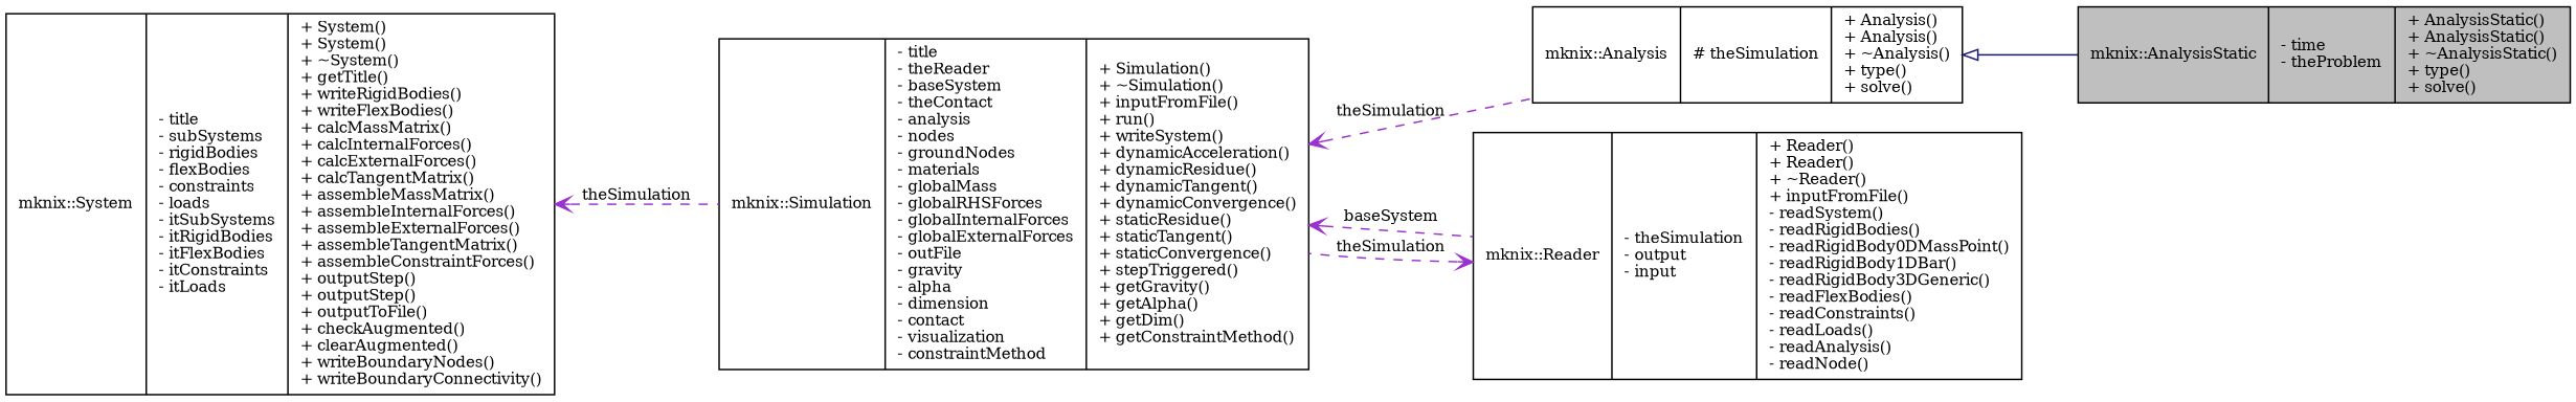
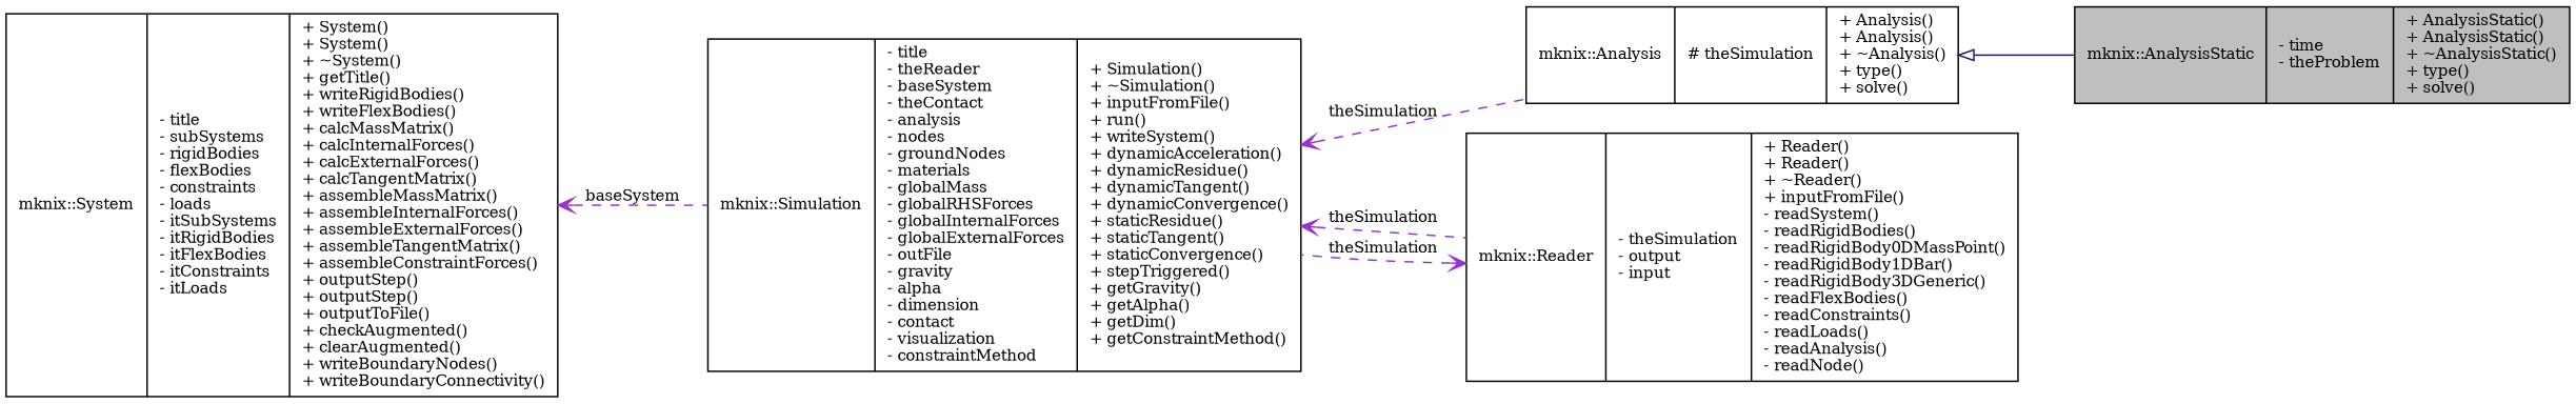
  digraph {
    fontname="DejaVu Serif"
    rankdir=LR
    node [color=black fillcolor=white fontname="DejaVu Serif" fontsize=10 shape=record style=filled]
    edge [arrowtail=open color=darkorchid3 dir=back fontname="DejaVu Serif" fontsize=10 labelfontname="FreeSans.ttf" labelfontsize=10 style=dashed]
    n1 [fillcolor=grey75 fontcolor=black height=0.2 label="{mknix::AnalysisStatic\n|- time\l- theProblem\l|+ AnalysisStatic()\l+ AnalysisStatic()\l+ ~AnalysisStatic()\l+ type()\l+ solve()\l}" width=0.4]
    n2 [height=0.2 label="{mknix::Analysis\n|# theSimulation\l|+ Analysis()\l+ Analysis()\l+ ~Analysis()\l+ type()\l+ solve()\l}" width=0.4]
    n3 [height=0.2 label="{mknix::Simulation\n|- title\l- theReader\l- baseSystem\l- theContact\l- analysis\l- nodes\l- groundNodes\l- materials\l- globalMass\l- globalRHSForces\l- globalInternalForces\l- globalExternalForces\l- outFile\l- gravity\l- alpha\l- dimension\l- contact\l- visualization\l- constraintMethod\l|+ Simulation()\l+ ~Simulation()\l+ inputFromFile()\l+ run()\l+ writeSystem()\l+ dynamicAcceleration()\l+ dynamicResidue()\l+ dynamicTangent()\l+ dynamicConvergence()\l+ staticResidue()\l+ staticTangent()\l+ staticConvergence()\l+ stepTriggered()\l+ getGravity()\l+ getAlpha()\l+ getDim()\l+ getConstraintMethod()\l}" width=0.4]
    n4 [height=0.2 label="{mknix::Reader\n|- theSimulation\l- output\l- input\l|+ Reader()\l+ Reader()\l+ ~Reader()\l+ inputFromFile()\l- readSystem()\l- readRigidBodies()\l- readRigidBody0DMassPoint()\l- readRigidBody1DBar()\l- readRigidBody3DGeneric()\l- readFlexBodies()\l- readConstraints()\l- readLoads()\l- readAnalysis()\l- readNode()\l}" width=0.4]
    n5 [height=0.2 label="{mknix::System\n|- title\l- subSystems\l- rigidBodies\l- flexBodies\l- constraints\l- loads\l- itSubSystems\l- itRigidBodies\l- itFlexBodies\l- itConstraints\l- itLoads\l|+ System()\l+ System()\l+ ~System()\l+ getTitle()\l+ writeRigidBodies()\l+ writeFlexBodies()\l+ calcMassMatrix()\l+ calcInternalForces()\l+ calcExternalForces()\l+ calcTangentMatrix()\l+ assembleMassMatrix()\l+ assembleInternalForces()\l+ assembleExternalForces()\l+ assembleTangentMatrix()\l+ assembleConstraintForces()\l+ outputStep()\l+ outputStep()\l+ outputToFile()\l+ checkAugmented()\l+ clearAugmented()\l+ writeBoundaryNodes()\l+ writeBoundaryConnectivity()\l}" width=0.4]
    n2 -> n1 [arrowtail=empty color=midnightblue style=solid]
    n3 -> n2 [label=theSimulation]
-   n3 -> n4 [label=baseSystem]
+   n3 -> n4 [label=theSimulation]
    n4 -> n3 [label=theSimulation]
-   n5 -> n3 [label=theSimulation]
+   n5 -> n3 [label=baseSystem]
  }
